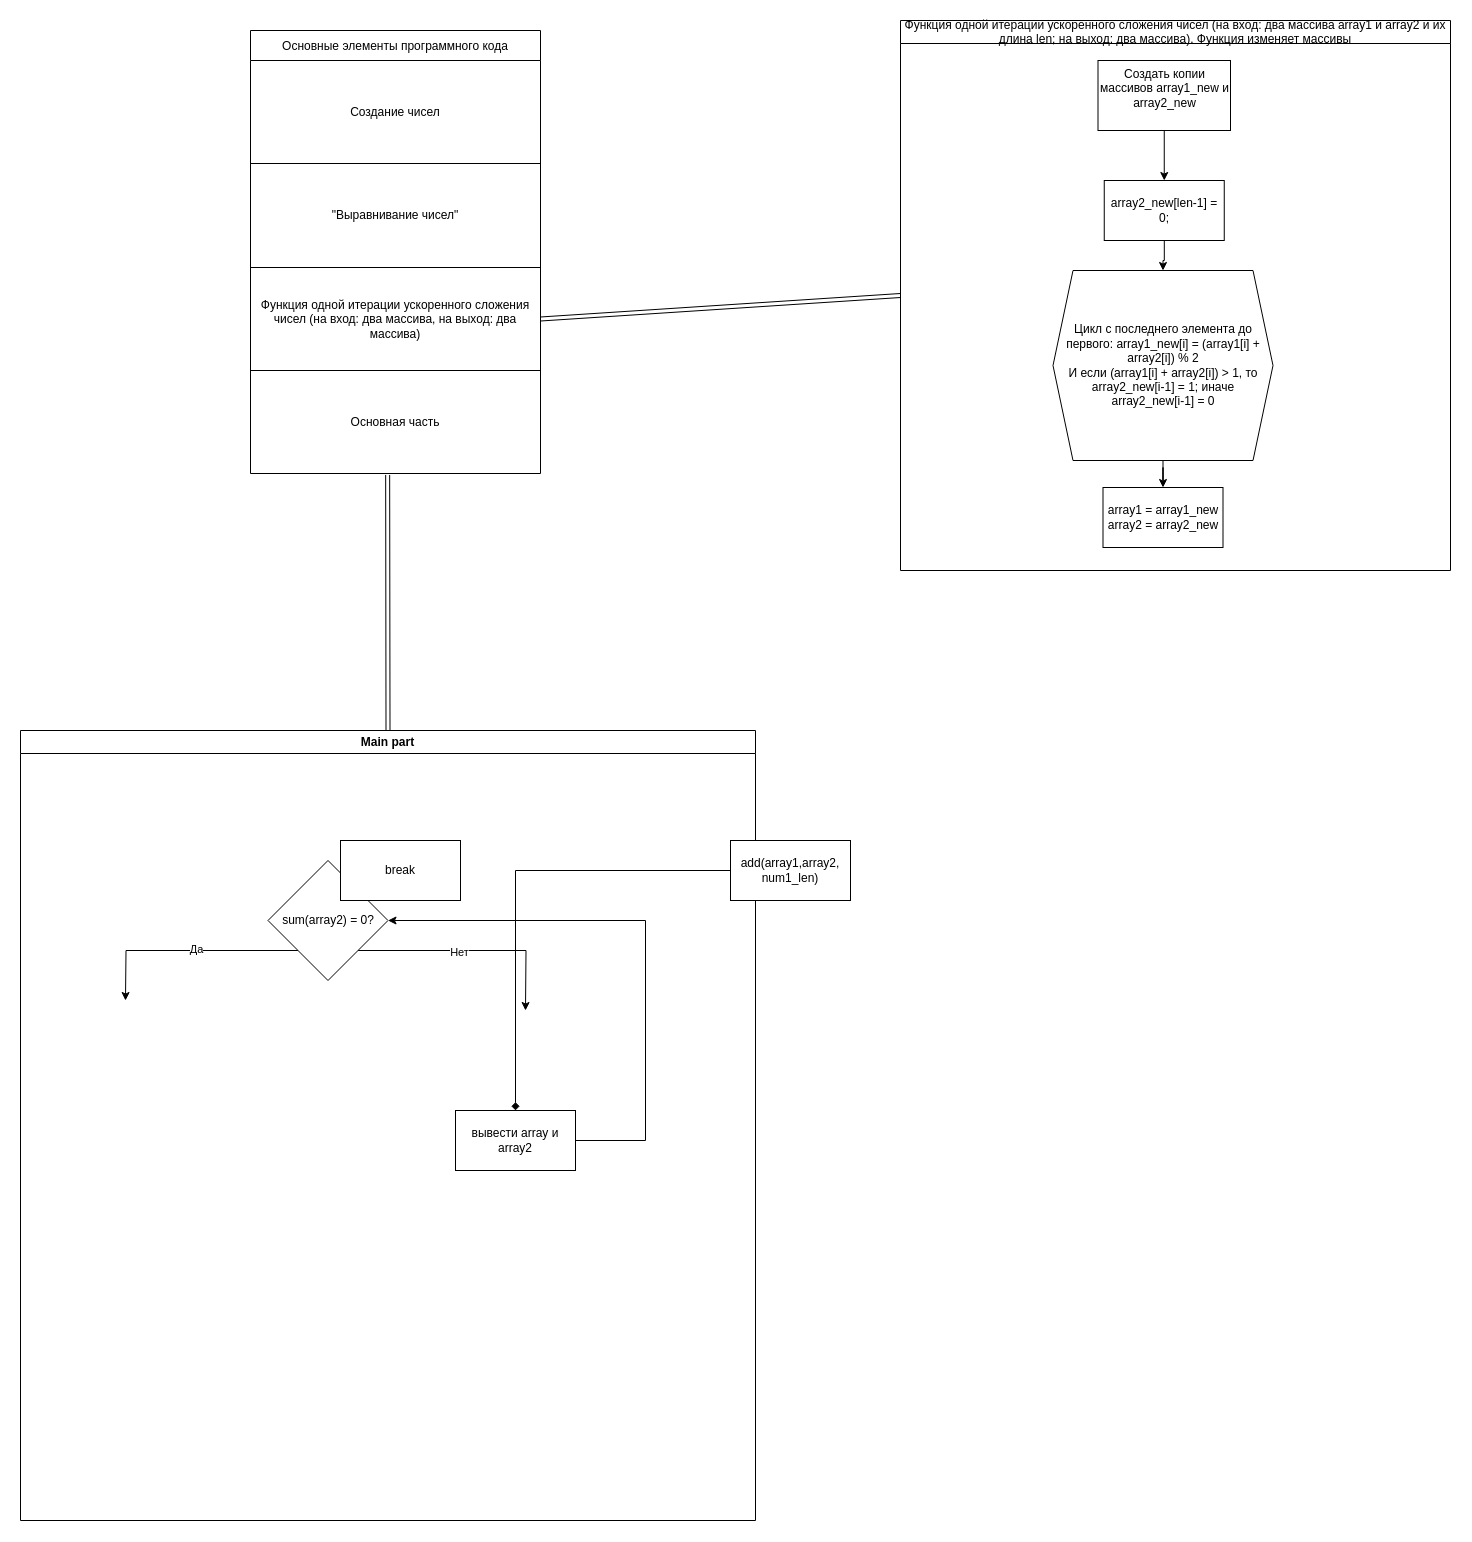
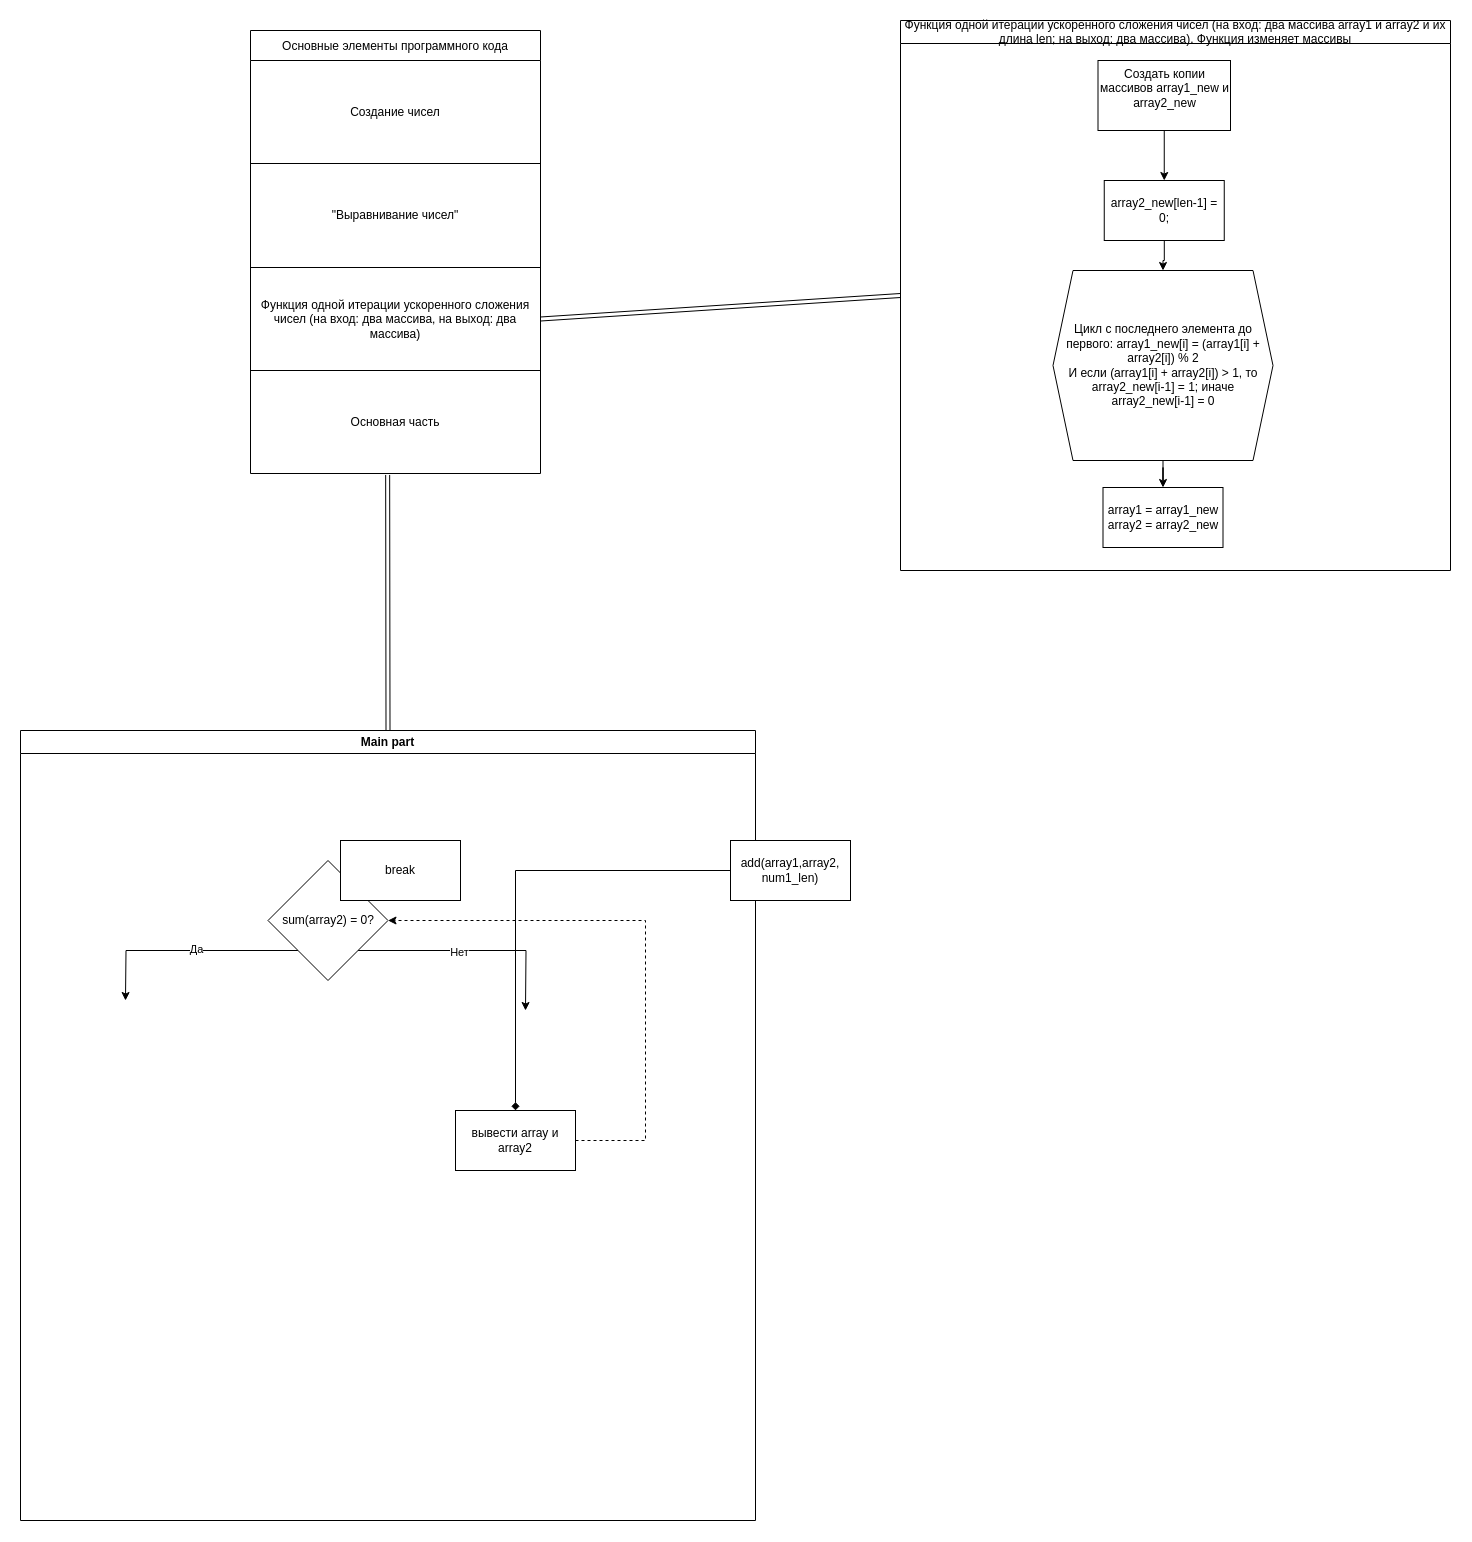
  <mxCell id="0" />
  <mxCell id="1" parent="0" />
  <mxCell id="2" value="Основные элементы программного кода" style="shape=table;startSize=30;container=1;collapsible=0;childLayout=tableLayout;" vertex="1" parent="1"><mxGeometry x="250" y="30" width="290" height="443" as="geometry" /></mxCell>
  <mxCell id="3" value="" style="shape=tableRow;horizontal=0;startSize=0;swimlaneHead=0;swimlaneBody=0;strokeColor=inherit;top=0;left=0;bottom=0;right=0;collapsible=0;dropTarget=0;fillColor=none;points=[[0,0.5],[1,0.5]];portConstraint=eastwest;" vertex="1" parent="2"><mxGeometry y="30" width="290" height="103" as="geometry" /></mxCell>
  <mxCell id="4" value="Создание чисел" style="shape=partialRectangle;html=1;whiteSpace=wrap;connectable=0;strokeColor=inherit;overflow=hidden;fillColor=none;top=0;left=0;bottom=0;right=0;pointerEvents=1;" vertex="1" parent="3"><mxGeometry width="290" height="103" as="geometry"><mxRectangle width="290" height="103" as="alternateBounds" /></mxGeometry></mxCell>
  <mxCell id="5" value="" style="shape=tableRow;horizontal=0;startSize=0;swimlaneHead=0;swimlaneBody=0;strokeColor=inherit;top=0;left=0;bottom=0;right=0;collapsible=0;dropTarget=0;fillColor=none;points=[[0,0.5],[1,0.5]];portConstraint=eastwest;" vertex="1" parent="2"><mxGeometry y="133" width="290" height="104" as="geometry" /></mxCell>
  <mxCell id="6" value="&quot;Выравнивание чисел&quot;" style="shape=partialRectangle;html=1;whiteSpace=wrap;connectable=0;strokeColor=inherit;overflow=hidden;fillColor=none;top=0;left=0;bottom=0;right=0;pointerEvents=1;" vertex="1" parent="5"><mxGeometry width="290" height="104" as="geometry"><mxRectangle width="290" height="104" as="alternateBounds" /></mxGeometry></mxCell>
  <mxCell id="7" value="" style="shape=tableRow;horizontal=0;startSize=0;swimlaneHead=0;swimlaneBody=0;strokeColor=inherit;top=0;left=0;bottom=0;right=0;collapsible=0;dropTarget=0;fillColor=none;points=[[0,0.5],[1,0.5]];portConstraint=eastwest;" vertex="1" parent="2"><mxGeometry y="237" width="290" height="103" as="geometry" /></mxCell>
  <mxCell id="8" value="Функция одной итерации ускоренного сложения чисел (на вход: два массива, на выход: два массива)" style="shape=partialRectangle;html=1;whiteSpace=wrap;connectable=0;strokeColor=inherit;overflow=hidden;fillColor=none;top=0;left=0;bottom=0;right=0;pointerEvents=1;" vertex="1" parent="7"><mxGeometry width="290" height="103" as="geometry"><mxRectangle width="290" height="103" as="alternateBounds" /></mxGeometry></mxCell>
  <mxCell id="9" value="" style="shape=tableRow;horizontal=0;startSize=0;swimlaneHead=0;swimlaneBody=0;strokeColor=inherit;top=0;left=0;bottom=0;right=0;collapsible=0;dropTarget=0;fillColor=none;points=[[0,0.5],[1,0.5]];portConstraint=eastwest;" vertex="1" parent="2"><mxGeometry y="340" width="290" height="103" as="geometry" /></mxCell>
  <mxCell id="10" value="Основная часть" style="shape=partialRectangle;html=1;whiteSpace=wrap;connectable=0;strokeColor=inherit;overflow=hidden;fillColor=none;top=0;left=0;bottom=0;right=0;pointerEvents=1;" vertex="1" parent="9"><mxGeometry width="290" height="103" as="geometry"><mxRectangle width="290" height="103" as="alternateBounds" /></mxGeometry></mxCell>
  <mxCell id="11" value="&lt;p style=&quot;line-height: 110%;&quot;&gt;&lt;span style=&quot;font-weight: 400;&quot;&gt;Функция одной итерации ускоренного сложения чисел (на вход: два массива array1 и array2 и их длина len; на выход: два массива). Функция изменяет массивы&lt;/span&gt;&lt;/p&gt;" style="swimlane;whiteSpace=wrap;html=1;" vertex="1" parent="1"><mxGeometry x="900" y="20" width="550" height="550" as="geometry"><mxRectangle x="440" y="150" width="610" height="30" as="alternateBounds" /></mxGeometry></mxCell>
  <mxCell id="12" value="" style="edgeStyle=orthogonalEdgeStyle;rounded=0;orthogonalLoop=1;jettySize=auto;html=1;" edge="1" parent="11" source="13" target="14"><mxGeometry relative="1" as="geometry" /></mxCell>
  <mxCell id="13" value="Цикл с последнего элемента до первого: array1_new[i] = (array1[i] + array2[i]) % 2&lt;br&gt;И если (array1[i] + array2[i]) &amp;gt; 1, то array2_new[i-1] = 1; иначе array2_new[i-1] = 0" style="shape=hexagon;perimeter=hexagonPerimeter2;whiteSpace=wrap;html=1;fixedSize=1;" vertex="1" parent="11"><mxGeometry x="152.5" y="250" width="220" height="190" as="geometry" /></mxCell>
  <mxCell id="14" value="&lt;div&gt;array1 = array1_new&lt;/div&gt;array2 = array2_new" style="whiteSpace=wrap;html=1;" vertex="1" parent="11"><mxGeometry x="202.5" y="467" width="120" height="60" as="geometry" /></mxCell>
  <mxCell id="15" style="edgeStyle=orthogonalEdgeStyle;rounded=0;orthogonalLoop=1;jettySize=auto;html=1;exitX=0.5;exitY=1;exitDx=0;exitDy=0;entryX=0.5;entryY=0;entryDx=0;entryDy=0;" edge="1" parent="11" source="16" target="18"><mxGeometry relative="1" as="geometry"><mxPoint x="263.828" y="150" as="targetPoint" /></mxGeometry></mxCell>
  <mxCell id="16" value="Создать копии массивов array1_new и array2_new&lt;div&gt;&lt;br&gt;&lt;/div&gt;" style="whiteSpace=wrap;html=1;" vertex="1" parent="11"><mxGeometry x="197.5" y="40" width="132.5" height="70" as="geometry" /></mxCell>
  <mxCell id="17" value="" style="edgeStyle=orthogonalEdgeStyle;rounded=0;orthogonalLoop=1;jettySize=auto;html=1;" edge="1" parent="11" source="18" target="13"><mxGeometry relative="1" as="geometry" /></mxCell>
  <mxCell id="18" value="array2_new[len-1] = 0;" style="whiteSpace=wrap;html=1;" vertex="1" parent="11"><mxGeometry x="203.75" y="160" width="120" height="60" as="geometry" /></mxCell>
  <mxCell id="19" value="" style="shape=link;html=1;rounded=0;exitX=1;exitY=0.5;exitDx=0;exitDy=0;entryX=0;entryY=0.5;entryDx=0;entryDy=0;" edge="1" parent="1" source="7" target="11"><mxGeometry width="100" relative="1" as="geometry"><mxPoint x="780" y="370" as="sourcePoint" /><mxPoint x="630" y="320" as="targetPoint" /></mxGeometry></mxCell>
  <mxCell id="20" value="Main part" style="swimlane;whiteSpace=wrap;html=1;" vertex="1" parent="1"><mxGeometry x="20" y="730" width="735" height="790" as="geometry" /></mxCell>
  <mxCell id="21" style="edgeStyle=orthogonalEdgeStyle;rounded=0;orthogonalLoop=1;jettySize=auto;html=1;exitX=0;exitY=1;exitDx=0;exitDy=0;" edge="1" parent="20" source="25"><mxGeometry relative="1" as="geometry"><mxPoint x="105" y="270" as="targetPoint" /></mxGeometry></mxCell>
  <mxCell id="22" value="Да" style="edgeLabel;html=1;align=center;verticalAlign=middle;resizable=0;points=[];" vertex="1" connectable="0" parent="21"><mxGeometry x="-0.08" y="-2" relative="1" as="geometry"><mxPoint as="offset" /></mxGeometry></mxCell>
  <mxCell id="23" style="edgeStyle=orthogonalEdgeStyle;rounded=0;orthogonalLoop=1;jettySize=auto;html=1;exitX=1;exitY=1;exitDx=0;exitDy=0;" edge="1" parent="20" source="25"><mxGeometry relative="1" as="geometry"><mxPoint x="505" y="280" as="targetPoint" /></mxGeometry></mxCell>
  <mxCell id="24" value="Нет" style="edgeLabel;html=1;align=center;verticalAlign=middle;resizable=0;points=[];" vertex="1" connectable="0" parent="23"><mxGeometry x="-0.113" y="-1" relative="1" as="geometry"><mxPoint as="offset" /></mxGeometry></mxCell>
  <mxCell id="25" value="sum(array2) = 0?" style="rhombus;whiteSpace=wrap;html=1;" vertex="1" parent="20"><mxGeometry x="247.5" y="130" width="120" height="120" as="geometry" /></mxCell>
- <mxCell id="26" value="" style="edgeStyle=orthogonalEdgeStyle;rounded=0;orthogonalLoop=1;jettySize=auto;html=1;entryX=1;entryY=0.5;entryDx=0;entryDy=0;" edge="1" parent="20" source="27" target="25"><mxGeometry relative="1" as="geometry"><mxPoint x="495" y="520" as="targetPoint" /><Array as="points"><mxPoint x="625" y="410" /><mxPoint x="625" y="190" /></Array></mxGeometry></mxCell>
+ <mxCell id="26" value="" style="edgeStyle=orthogonalEdgeStyle;rounded=0;orthogonalLoop=1;jettySize=auto;html=1;entryX=1;entryY=0.5;entryDx=0;entryDy=0;dashed=1;" edge="1" parent="20" source="27" target="25"><mxGeometry relative="1" as="geometry"><mxPoint x="495" y="520" as="targetPoint" /><Array as="points"><mxPoint x="625" y="410" /><mxPoint x="625" y="190" /></Array></mxGeometry></mxCell>
  <mxCell id="27" value="вывести array и array2" style="whiteSpace=wrap;html=1;" vertex="1" parent="20"><mxGeometry x="435" y="380" width="120" height="60" as="geometry" /></mxCell>
  <mxCell id="28" value="" style="shape=link;html=1;rounded=0;exitX=0.473;exitY=1.014;exitDx=0;exitDy=0;exitPerimeter=0;entryX=0.5;entryY=0;entryDx=0;entryDy=0;" edge="1" parent="1" source="9" target="20"><mxGeometry width="100" relative="1" as="geometry"><mxPoint x="590" y="410" as="sourcePoint" /><mxPoint x="690" y="410" as="targetPoint" /></mxGeometry></mxCell>
  <mxCell id="29" value="break" style="whiteSpace=wrap;html=1;" vertex="1" parent="1"><mxGeometry x="340" y="840" width="120" height="60" as="geometry" /></mxCell>
  <mxCell id="30" value="" style="edgeStyle=orthogonalEdgeStyle;rounded=0;orthogonalLoop=1;jettySize=auto;html=1;endArrow=diamond;" edge="1" parent="1" source="31" target="27"><mxGeometry relative="1" as="geometry" /></mxCell>
  <mxCell id="31" value="add(array1,array2, num1_len)" style="whiteSpace=wrap;html=1;" vertex="1" parent="1"><mxGeometry x="730" y="840" width="120" height="60" as="geometry" /></mxCell>
